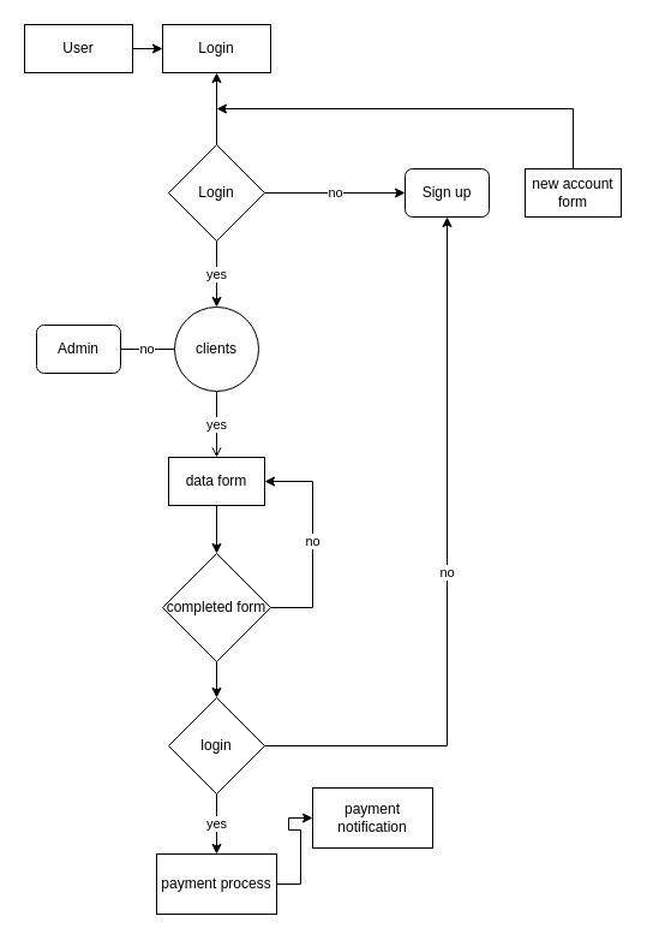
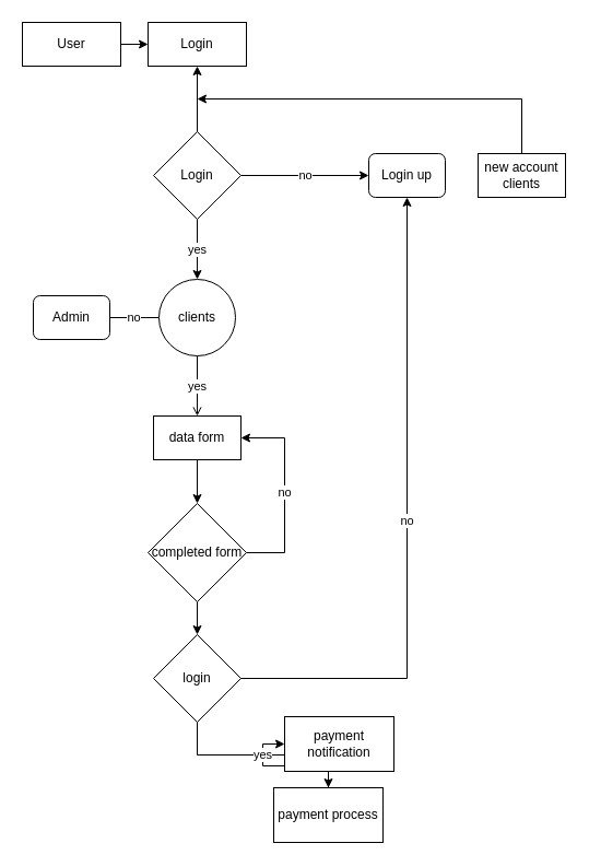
  <mxCell id="0" />
  <mxCell id="1" parent="0" />
  <mxCell id="2" value="User" style="rounded=0;whiteSpace=wrap;html=1;" vertex="1" parent="1"><mxGeometry x="20" y="20" width="90" height="40" as="geometry" /></mxCell>
  <mxCell id="3" value="Login" style="rounded=0;whiteSpace=wrap;html=1;" vertex="1" parent="1"><mxGeometry x="135" y="20" width="90" height="40" as="geometry" /></mxCell>
  <mxCell id="4" value="" style="endArrow=classic;html=1;rounded=0;exitX=1;exitY=0.5;exitDx=0;exitDy=0;entryX=0;entryY=0.5;entryDx=0;entryDy=0;" edge="1" parent="1" source="2" target="3"><mxGeometry width="50" height="50" relative="1" as="geometry"><mxPoint x="310" y="100" as="sourcePoint" /><mxPoint x="360" y="50" as="targetPoint" /></mxGeometry></mxCell>
  <mxCell id="5" value="yes" style="edgeStyle=orthogonalEdgeStyle;rounded=0;orthogonalLoop=1;jettySize=auto;html=1;entryX=0.5;entryY=0;entryDx=0;entryDy=0;" edge="1" parent="1" source="8" target="12"><mxGeometry relative="1" as="geometry"><mxPoint x="180" y="240" as="targetPoint" /></mxGeometry></mxCell>
  <mxCell id="6" value="no" style="edgeStyle=orthogonalEdgeStyle;rounded=0;orthogonalLoop=1;jettySize=auto;html=1;exitX=1;exitY=0.5;exitDx=0;exitDy=0;entryX=0;entryY=0.5;entryDx=0;entryDy=0;" edge="1" parent="1" source="8" target="9"><mxGeometry relative="1" as="geometry"><mxPoint x="260" y="160" as="targetPoint" /></mxGeometry></mxCell>
  <mxCell id="7" style="edgeStyle=orthogonalEdgeStyle;rounded=0;orthogonalLoop=1;jettySize=auto;html=1;entryX=0.5;entryY=1;entryDx=0;entryDy=0;" edge="1" parent="1" source="8" target="3"><mxGeometry relative="1" as="geometry" /></mxCell>
  <mxCell id="8" value="Login" style="rhombus;whiteSpace=wrap;html=1;" vertex="1" parent="1"><mxGeometry x="140" y="120" width="80" height="80" as="geometry" /></mxCell>
- <mxCell id="9" value="Sign up" style="rounded=1;whiteSpace=wrap;html=1;" vertex="1" parent="1"><mxGeometry x="337" y="140" width="70" height="40" as="geometry" /></mxCell>
+ <mxCell id="9" value="Login up" style="rounded=1;whiteSpace=wrap;html=1;" vertex="1" parent="1"><mxGeometry x="337" y="140" width="70" height="40" as="geometry" /></mxCell>
  <mxCell id="10" value="yes" style="edgeStyle=orthogonalEdgeStyle;rounded=0;orthogonalLoop=1;jettySize=auto;html=1;entryX=0.5;entryY=0;entryDx=0;entryDy=0;endArrow=open;" edge="1" parent="1" source="12" target="16"><mxGeometry relative="1" as="geometry"><mxPoint x="180" y="375" as="targetPoint" /></mxGeometry></mxCell>
  <mxCell id="11" value="no" style="edgeStyle=orthogonalEdgeStyle;rounded=0;orthogonalLoop=1;jettySize=auto;html=1;entryX=1;entryY=0.5;entryDx=0;entryDy=0;endArrow=none;" edge="1" parent="1" source="12" target="25"><mxGeometry relative="1" as="geometry" /></mxCell>
  <mxCell id="12" value="clients" style="ellipse;whiteSpace=wrap;html=1;" vertex="1" parent="1"><mxGeometry x="145" y="255" width="70" height="70" as="geometry" /></mxCell>
- <mxCell id="13" value="new account form" style="whiteSpace=wrap;html=1;" vertex="1" parent="1"><mxGeometry x="437" y="140" width="80" height="40" as="geometry" /></mxCell>
+ <mxCell id="13" value="new account clients" style="whiteSpace=wrap;html=1;" vertex="1" parent="1"><mxGeometry x="437" y="140" width="80" height="40" as="geometry" /></mxCell>
  <mxCell id="14" value="" style="endArrow=classic;html=1;rounded=0;exitX=0.5;exitY=0;exitDx=0;exitDy=0;" edge="1" parent="1" source="13"><mxGeometry width="50" height="50" relative="1" as="geometry"><mxPoint x="270" y="290" as="sourcePoint" /><mxPoint x="180" y="90" as="targetPoint" /><Array as="points"><mxPoint x="477" y="90" /></Array></mxGeometry></mxCell>
  <mxCell id="15" style="edgeStyle=orthogonalEdgeStyle;rounded=0;orthogonalLoop=1;jettySize=auto;html=1;exitX=0.5;exitY=1;exitDx=0;exitDy=0;entryX=0.5;entryY=0;entryDx=0;entryDy=0;" edge="1" parent="1" source="16" target="18"><mxGeometry relative="1" as="geometry" /></mxCell>
  <mxCell id="16" value="data form" style="rounded=0;whiteSpace=wrap;html=1;" vertex="1" parent="1"><mxGeometry x="140" y="380" width="80" height="40" as="geometry" /></mxCell>
  <mxCell id="17" style="edgeStyle=orthogonalEdgeStyle;rounded=0;orthogonalLoop=1;jettySize=auto;html=1;entryX=0.5;entryY=0;entryDx=0;entryDy=0;" edge="1" parent="1" source="18" target="23"><mxGeometry relative="1" as="geometry" /></mxCell>
  <mxCell id="18" value="completed form" style="rhombus;whiteSpace=wrap;html=1;" vertex="1" parent="1"><mxGeometry x="135" y="460" width="90" height="90" as="geometry" /></mxCell>
  <mxCell id="19" value="no" style="endArrow=classic;html=1;rounded=0;exitX=1;exitY=0.5;exitDx=0;exitDy=0;entryX=1;entryY=0.5;entryDx=0;entryDy=0;" edge="1" parent="1" source="18" target="16"><mxGeometry width="50" height="50" relative="1" as="geometry"><mxPoint x="80" y="380" as="sourcePoint" /><mxPoint x="130" y="330" as="targetPoint" /><Array as="points"><mxPoint x="260" y="505" /><mxPoint x="260" y="400" /></Array></mxGeometry></mxCell>
  <mxCell id="20" style="edgeStyle=orthogonalEdgeStyle;rounded=0;orthogonalLoop=1;jettySize=auto;html=1;entryX=0;entryY=0.5;entryDx=0;entryDy=0;" edge="1" parent="1" source="21" target="26"><mxGeometry relative="1" as="geometry" /></mxCell>
- <mxCell id="21" value="payment process" style="rounded=0;whiteSpace=wrap;html=1;" vertex="1" parent="1"><mxGeometry x="130" y="710" width="100" height="50" as="geometry" /></mxCell>
+ <mxCell id="21" value="payment process" style="rounded=0;whiteSpace=wrap;html=1;" vertex="1" parent="1"><mxGeometry x="250" y="720" width="100" height="50" as="geometry" /></mxCell>
  <mxCell id="22" value="yes" style="edgeStyle=orthogonalEdgeStyle;rounded=0;orthogonalLoop=1;jettySize=auto;html=1;exitX=0.5;exitY=1;exitDx=0;exitDy=0;entryX=0.5;entryY=0;entryDx=0;entryDy=0;" edge="1" parent="1" source="23" target="21"><mxGeometry relative="1" as="geometry" /></mxCell>
  <mxCell id="23" value="login" style="rhombus;whiteSpace=wrap;html=1;" vertex="1" parent="1"><mxGeometry x="140" y="580" width="80" height="80" as="geometry" /></mxCell>
  <mxCell id="24" value="no" style="endArrow=classic;html=1;rounded=0;entryX=0.5;entryY=1;entryDx=0;entryDy=0;exitX=1;exitY=0.5;exitDx=0;exitDy=0;" edge="1" parent="1" source="23" target="9"><mxGeometry width="50" height="50" relative="1" as="geometry"><mxPoint x="170" y="450" as="sourcePoint" /><mxPoint x="220" y="400" as="targetPoint" /><Array as="points"><mxPoint x="372" y="620" /></Array></mxGeometry></mxCell>
  <mxCell id="25" value="Admin" style="rounded=1;whiteSpace=wrap;html=1;" vertex="1" parent="1"><mxGeometry x="30" y="270" width="70" height="40" as="geometry" /></mxCell>
  <mxCell id="26" value="payment notification" style="rounded=0;whiteSpace=wrap;html=1;" vertex="1" parent="1"><mxGeometry x="260" y="655" width="100" height="50" as="geometry" /></mxCell>
